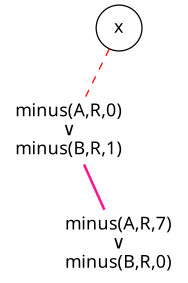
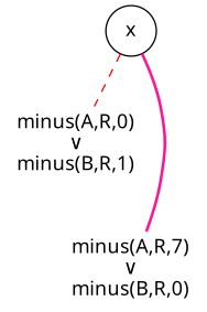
  graph {
    fontname="Noto Sans"
    node [fontname="Noto Sans" shape=plaintext]
    edge [fontname="Noto Sans"]
    x [shape=circle]
    n2 [label="minus(A,R,0)\n&#8744;\nminus(B,R,1)"]
    n3 [label="minus(A,R,7)\n&#8744;\nminus(B,R,0)"]
    x -- n2 [color=red style=dashed]
-   n2 -- n3 [color=deeppink style=bold]
+   x -- n3 [color=deeppink style=bold]
  }
